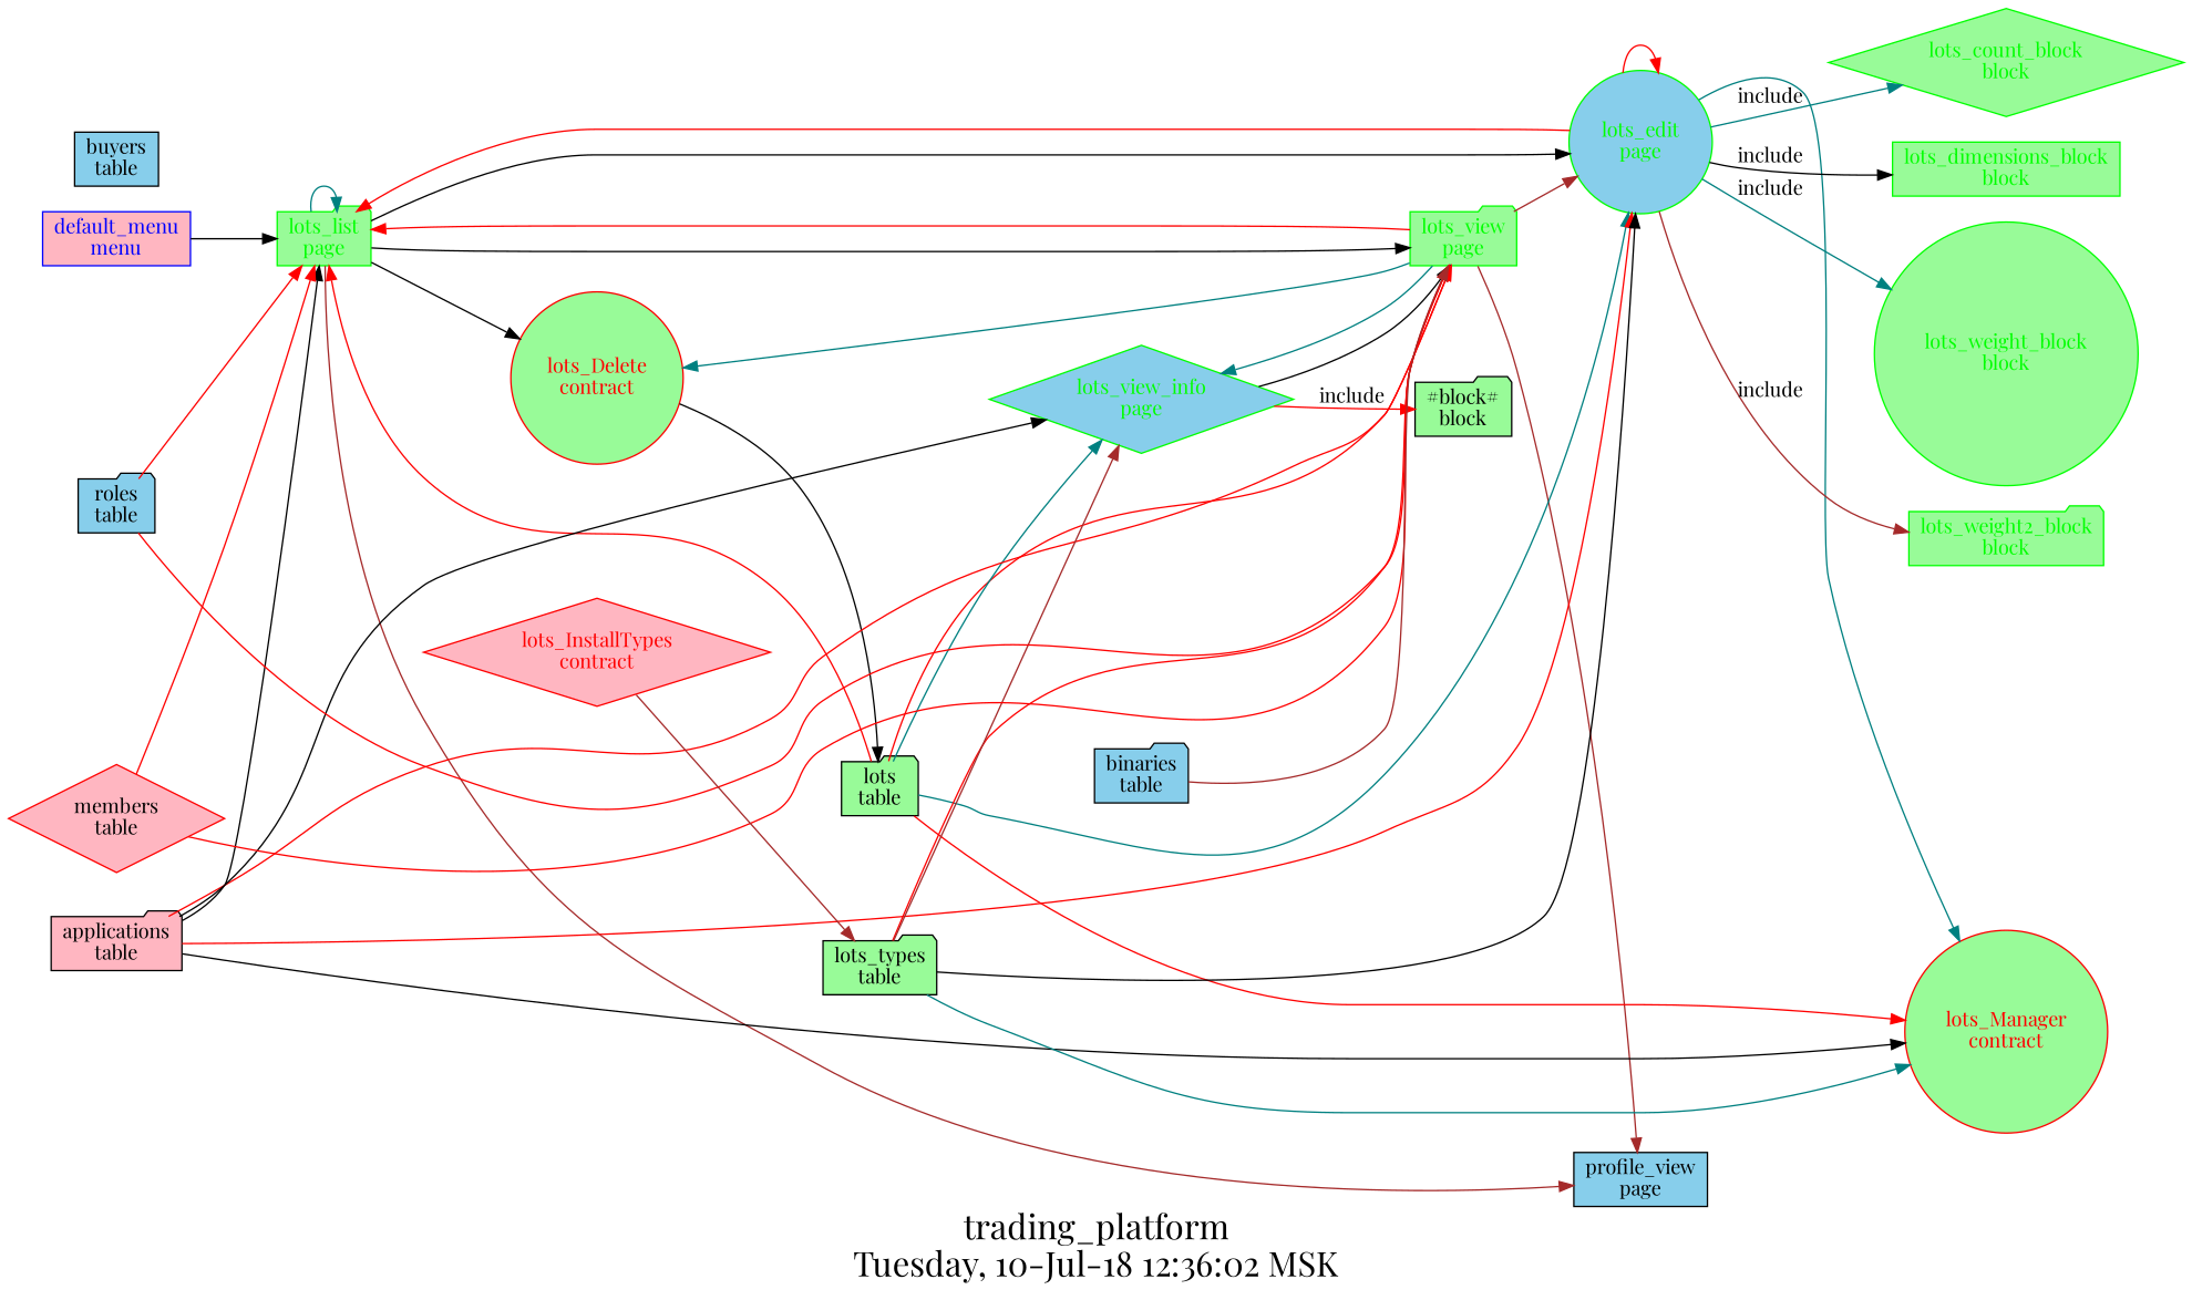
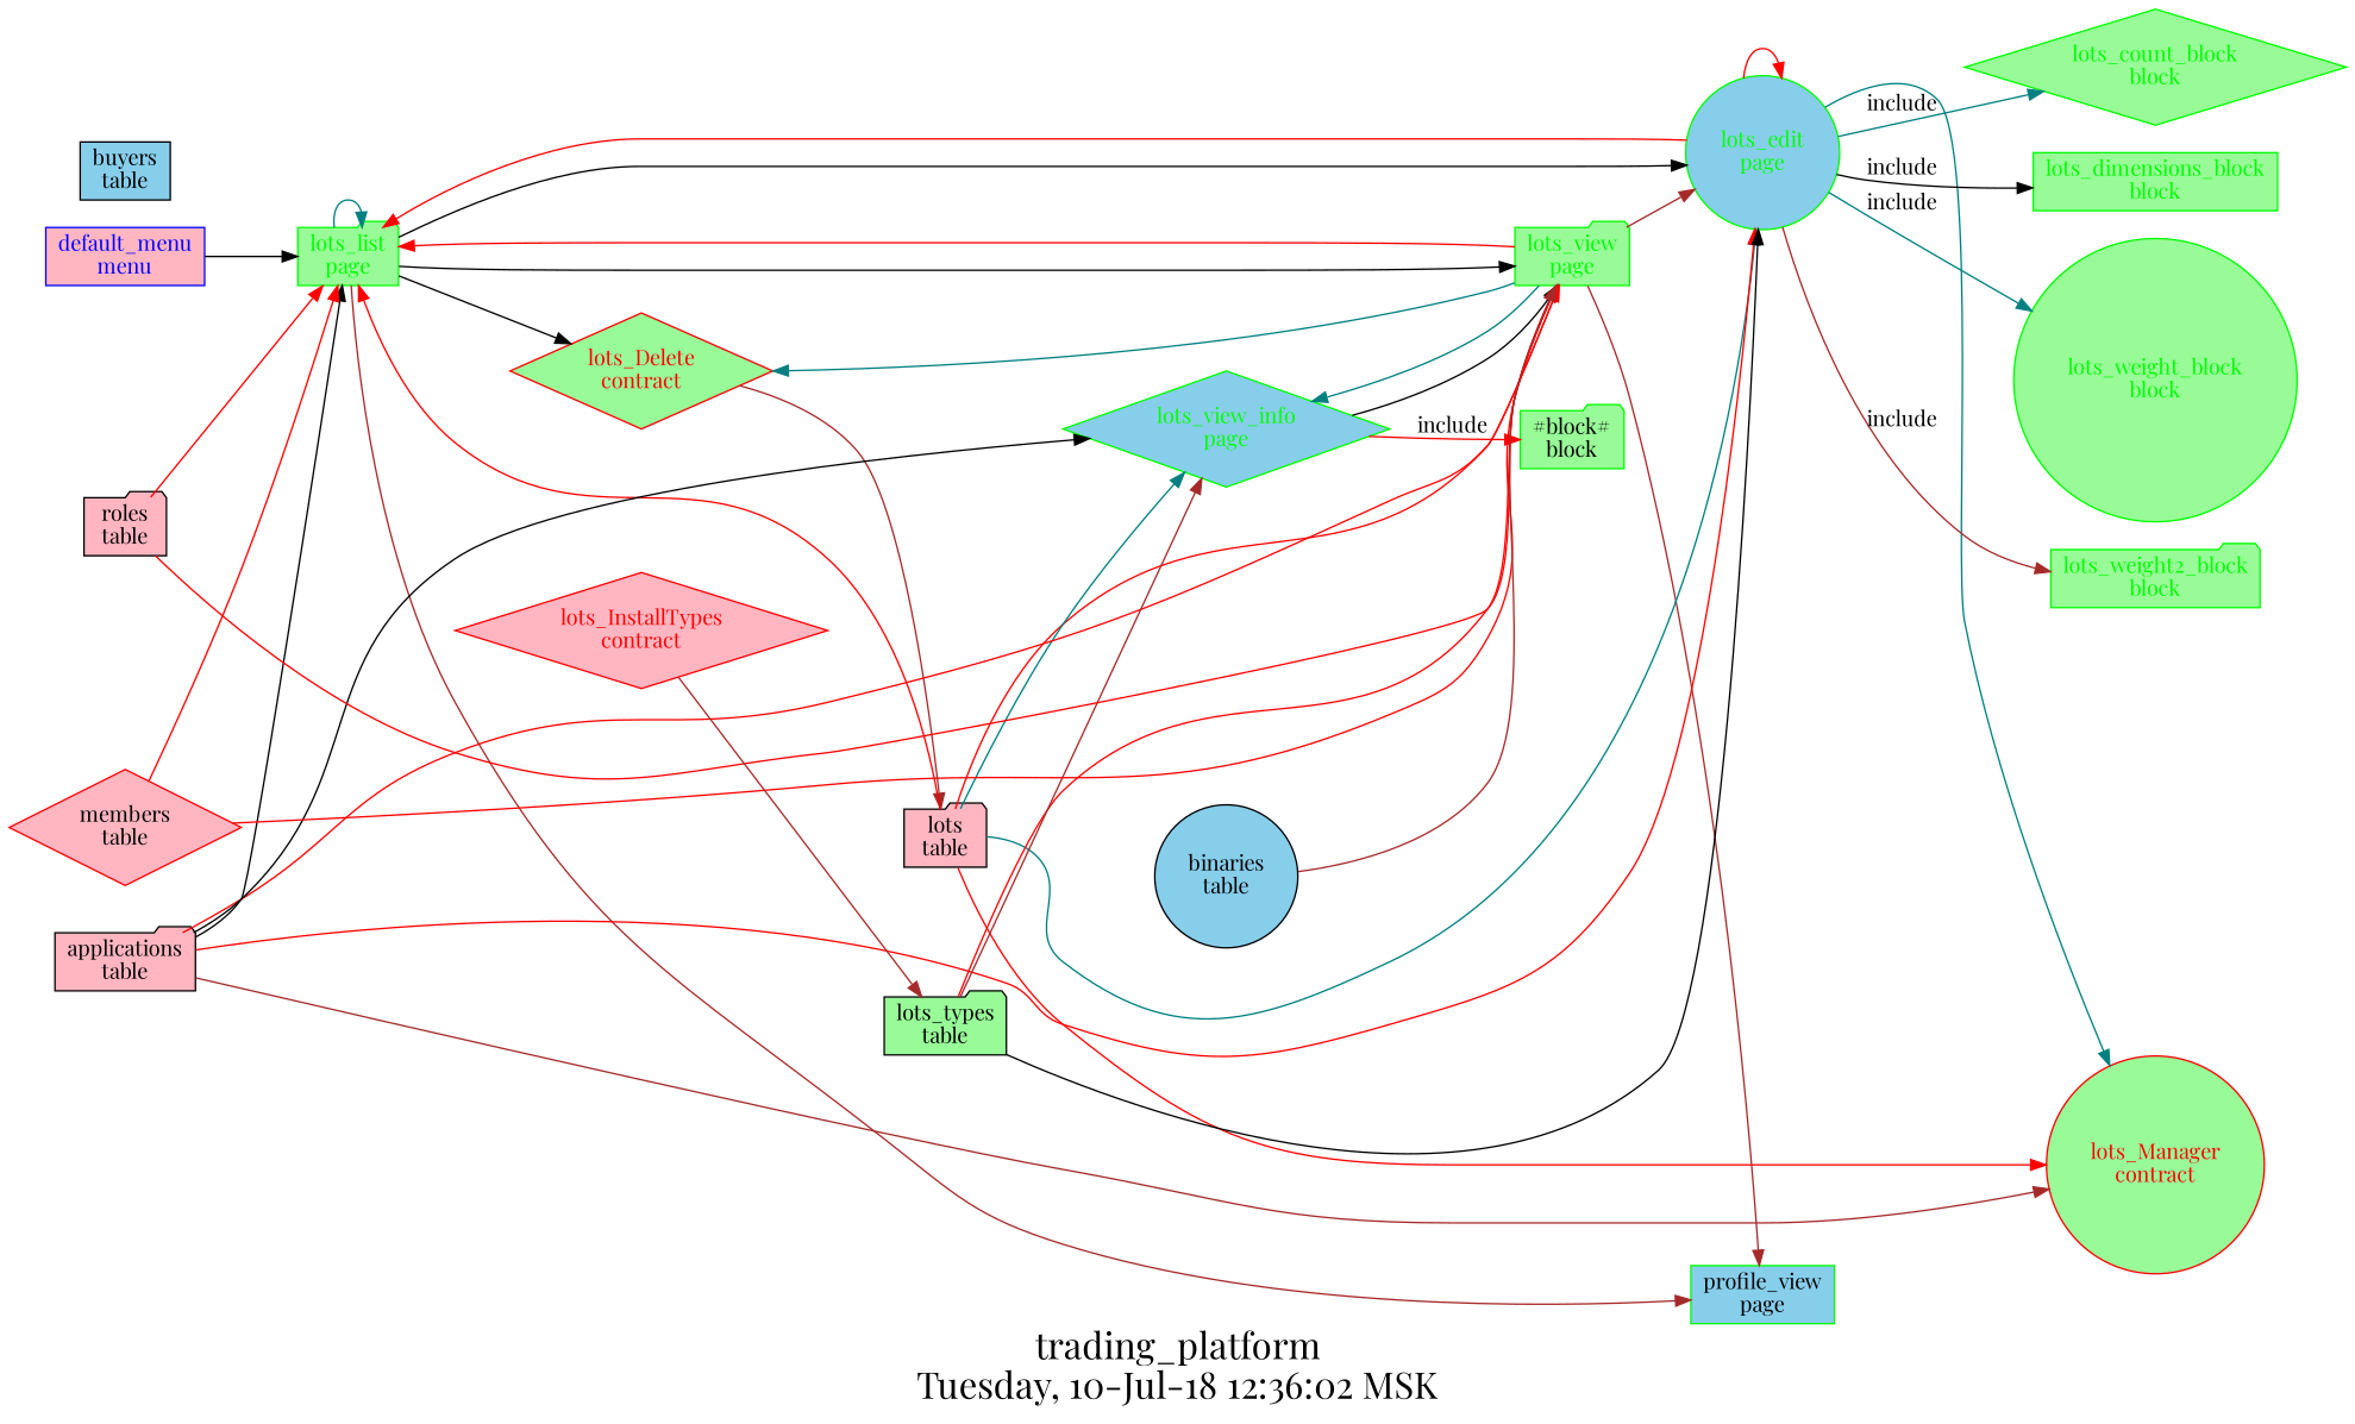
  digraph {
    fontname="Playfair Display"
    fontsize=24
    label="trading_platform\nTuesday, 10-Jul-18 12:36:02 MSK"
    nojustify=true
    ordering=out
    rankdir=LR
    node [fillcolor=palegreen fontname="Playfair Display" shape=folder style=filled]
    edge [color=red fontname="Playfair Display"]
    "default_menu\nmenu" [color=blue fillcolor=lightpink fontcolor=blue group=menus shape=box]
    "lots_list\npage" [color=green fontcolor=green group=pages]
    "lots_edit\npage" [color=green fillcolor=skyblue fontcolor=green group=pages shape=circle]
-   "lots_Delete\ncontract" [color=red fontcolor=red group=contracts shape=circle]
+   "lots_Delete\ncontract" [color=red fontcolor=red group=contracts shape=diamond]
    "lots_view\npage" [color=green fontcolor=green group=pages]
-   "profile_view\npage" [fillcolor=skyblue shape=box]
+   "profile_view\npage" [fillcolor=skyblue shape=box color=green]
    "lots_Manager\ncontract" [color=red fontcolor=red group=contracts shape=circle]
    "lots_count_block\nblock" [color=green fontcolor=green group=blocks shape=diamond]
    "lots_dimensions_block\nblock" [color=green fontcolor=green group=blocks shape=box]
    "lots_weight_block\nblock" [color=green fontcolor=green group=blocks shape=circle]
    "lots_weight2_block\nblock" [color=green fontcolor=green group=blocks]
-   "lots\ntable" [group=tables]
+   "lots\ntable" [fillcolor=lightpink group=tables]
    "lots_view_info\npage" [color=green fillcolor=skyblue fontcolor=green group=pages shape=diamond]
    "applications\ntable" [fillcolor=lightpink]
-   "#block#\nblock"
+   "#block#\nblock" [color=green]
    "lots_types\ntable" [group=tables]
-   "roles\ntable" [fillcolor=skyblue]
+   "roles\ntable" [fillcolor=lightpink]
    "members\ntable" [color=red fillcolor=lightpink shape=diamond]
-   "binaries\ntable" [fillcolor=skyblue]
+   "binaries\ntable" [fillcolor=skyblue shape=circle]
    "lots_InstallTypes\ncontract" [color=red fillcolor=lightpink fontcolor=red group=contracts shape=diamond]
    "buyers\ntable" [fillcolor=skyblue group=tables shape=box]
    "default_menu\nmenu" -> "lots_list\npage" [color=black]
    "lots_list\npage" -> "lots_list\npage" [color=teal]
    "lots_list\npage" -> "lots_edit\npage" [color=black]
    "lots_list\npage" -> "lots_Delete\ncontract" [color=black]
    "lots_list\npage" -> "lots_view\npage" [color=black]
    "lots_list\npage" -> "profile_view\npage" [color=brown]
    "lots_edit\npage" -> "lots_list\npage"
    "lots_edit\npage" -> "lots_edit\npage"
    "lots_edit\npage" -> "lots_Manager\ncontract" [color=teal]
    "lots_edit\npage" -> "lots_count_block\nblock" [color=teal label=include]
    "lots_edit\npage" -> "lots_dimensions_block\nblock" [color=black label=include]
    "lots_edit\npage" -> "lots_weight_block\nblock" [color=teal label=include]
    "lots_edit\npage" -> "lots_weight2_block\nblock" [color=brown label=include]
-   "lots_Delete\ncontract" -> "lots\ntable" [color=black]
+   "lots_Delete\ncontract" -> "lots\ntable" [color=brown]
    "lots_view\npage" -> "lots_list\npage"
    "lots_view\npage" -> "lots_edit\npage" [color=brown]
    "lots_view\npage" -> "lots_Delete\ncontract" [color=teal]
    "lots_view\npage" -> "profile_view\npage" [color=brown]
    "lots_view\npage" -> "lots_view_info\npage" [color=teal]
    "lots\ntable" -> "lots_list\npage"
    "lots\ntable" -> "lots_edit\npage" [color=teal]
    "lots\ntable" -> "lots_view\npage"
    "lots\ntable" -> "lots_Manager\ncontract"
    "lots\ntable" -> "lots_view_info\npage" [color=teal]
    "lots_view_info\npage" -> "lots_view\npage" [color=black]
    "lots_view_info\npage" -> "#block#\nblock" [label=include]
    "applications\ntable" -> "lots_list\npage" [color=black]
    "applications\ntable" -> "lots_edit\npage"
    "applications\ntable" -> "lots_view\npage"
-   "applications\ntable" -> "lots_Manager\ncontract" [color=black]
+   "applications\ntable" -> "lots_Manager\ncontract" [color=brown]
    "applications\ntable" -> "lots_view_info\npage" [color=black]
    "lots_types\ntable" -> "lots_edit\npage" [color=black]
    "lots_types\ntable" -> "lots_view\npage"
-   "lots_types\ntable" -> "lots_Manager\ncontract" [color=teal]
    "lots_types\ntable" -> "lots_view_info\npage" [color=brown]
    "roles\ntable" -> "lots_list\npage"
    "roles\ntable" -> "lots_view\npage"
    "members\ntable" -> "lots_list\npage"
    "members\ntable" -> "lots_view\npage"
    "binaries\ntable" -> "lots_view\npage" [color=brown]
    "lots_InstallTypes\ncontract" -> "lots_types\ntable" [color=brown]
  }
